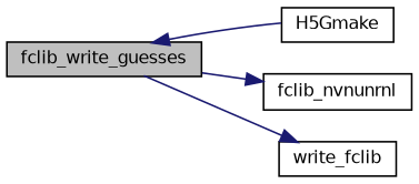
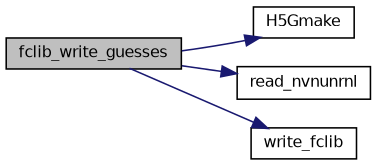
  digraph {
    rankdir=LR
    node [color=black fillcolor=white fontname=Helvetica fontsize=10 shape=record style=filled]
    edge [color=midnightblue fontname=Helvetica fontsize=10 labelfontname=Helvetica labelfontsize=10 style=solid]
    n1 [fillcolor=grey75 fontcolor=black height=0.2 label=fclib_write_guesses width=0.4]
    n2 [height=0.2 label=H5Gmake width=0.4]
-   n3 [height=0.2 label=fclib_nvnunrnl width=0.4]
+   n3 [height=0.2 label=read_nvnunrnl width=0.4]
    n4 [height=0.2 label=write_fclib width=0.4]
-   n2 -> n1
+   n1 -> n2
    n1 -> n3
    n1 -> n4
  }
